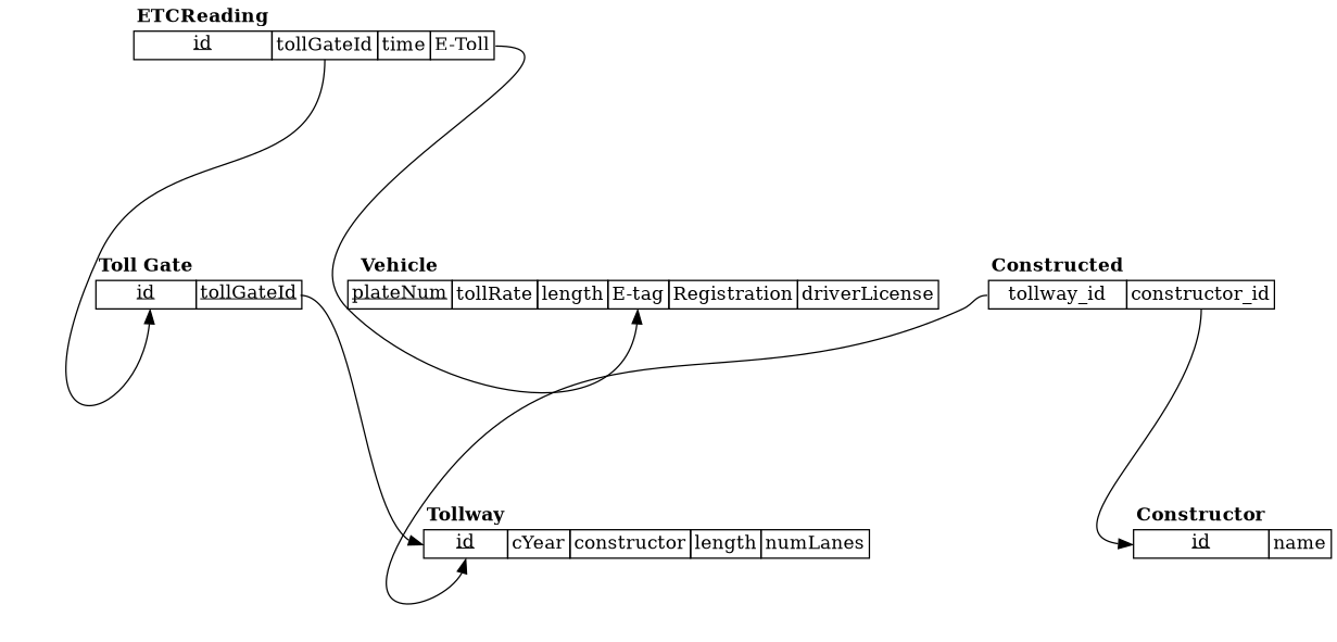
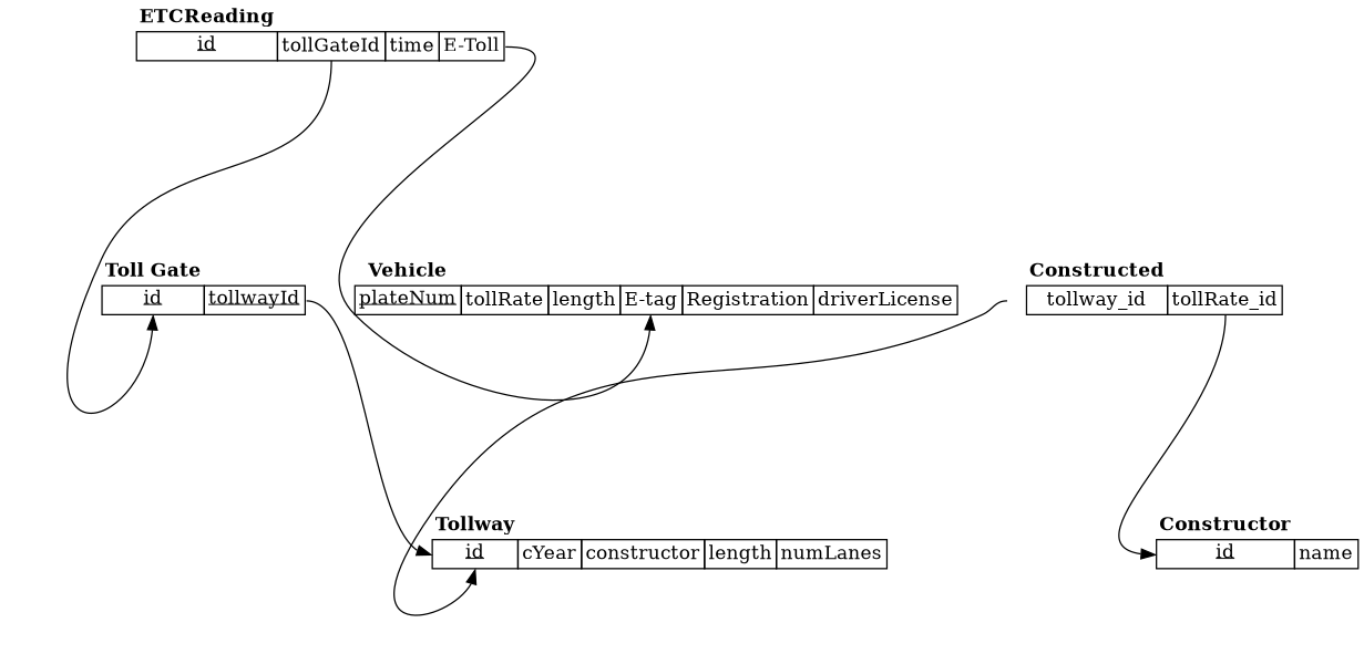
  digraph {
    nodesep=0.5
    rankdir=TB
    ranksep=2
    node [shape=plain]
    edge [headport=id]
    n1 [label=< <table border="0" cellborder="1" cellspacing="0">   <tr><td BORDER="0"><b>Tollway</b></td></tr>   <tr>     <td port="id"><u>id</u></td>     <td>cYear</td>     <td>constructor</td>     <td>length</td>     <td>numLanes</td>   </tr> </table>>]
-   n2 [label=< <table border="0" cellborder="1" cellspacing="0">   <tr><td BORDER="0"><b>Toll Gate</b></td></tr>   <tr>     <td port="id"><u>id</u></td>     <td port="tw_id"><u>tollGateId</u></td>   </tr> </table>>]
+   n2 [label=< <table border="0" cellborder="1" cellspacing="0">   <tr><td BORDER="0"><b>Toll Gate</b></td></tr>   <tr>     <td port="id"><u>id</u></td>     <td port="tw_id"><u>tollwayId</u></td>   </tr> </table>>]
    n3 [label=< <table border="0" cellborder="1" cellspacing="0">   <tr><td BORDER="0"><b>ETCReading</b></td></tr>   <tr>     <td port="id"><u>id</u></td>     <td port="tg_id">tollGateId</td>     <td>time</td>     <td port="tag">E-Toll</td>   </tr> </table>>]
    n4 [label=< <table border="0" cellborder="1" cellspacing="0">   <tr><td BORDER="0"><b>Vehicle</b></td></tr>   <tr>     <td><u>plateNum</u></td>     <td>tollRate</td>     <td>length</td>     <td port="tag">E-tag</td>     <td>Registration</td>     <td port="dr_id">driverLicense</td>   </tr> </table>>]
    n5 [label=< <table border="0" cellborder="1" cellspacing="0">   <tr><td BORDER="0"><b>Constructor</b></td></tr>   <tr>     <td port="id"><u>id</u></td>     <td>name</td>   </tr> </table>>]
-   n6 [label=< <table border="0" cellborder="1" cellspacing="0">   <tr><td BORDER="0"><b>Constructed</b></td></tr>   <tr>     <td port="tw">tollway_id</td>     <td port="cons">constructor_id</td>   </tr> </table>>]
+   n6 [label=< <table border="0" cellborder="1" cellspacing="0">   <tr><td BORDER="0"><b>Constructed</b></td></tr>   <tr>     <td port="tw">tollway_id</td>     <td port="cons">tollRate_id</td>   </tr> </table>>]
    n2 -> n1 [tailport=tw_id]
    n3 -> n2 [tailport=tg_id]
    n3 -> n4 [headport=tag tailport=tag]
    n6 -> n1 [tailport=tw]
    n6 -> n5 [tailport=cons]
  }
